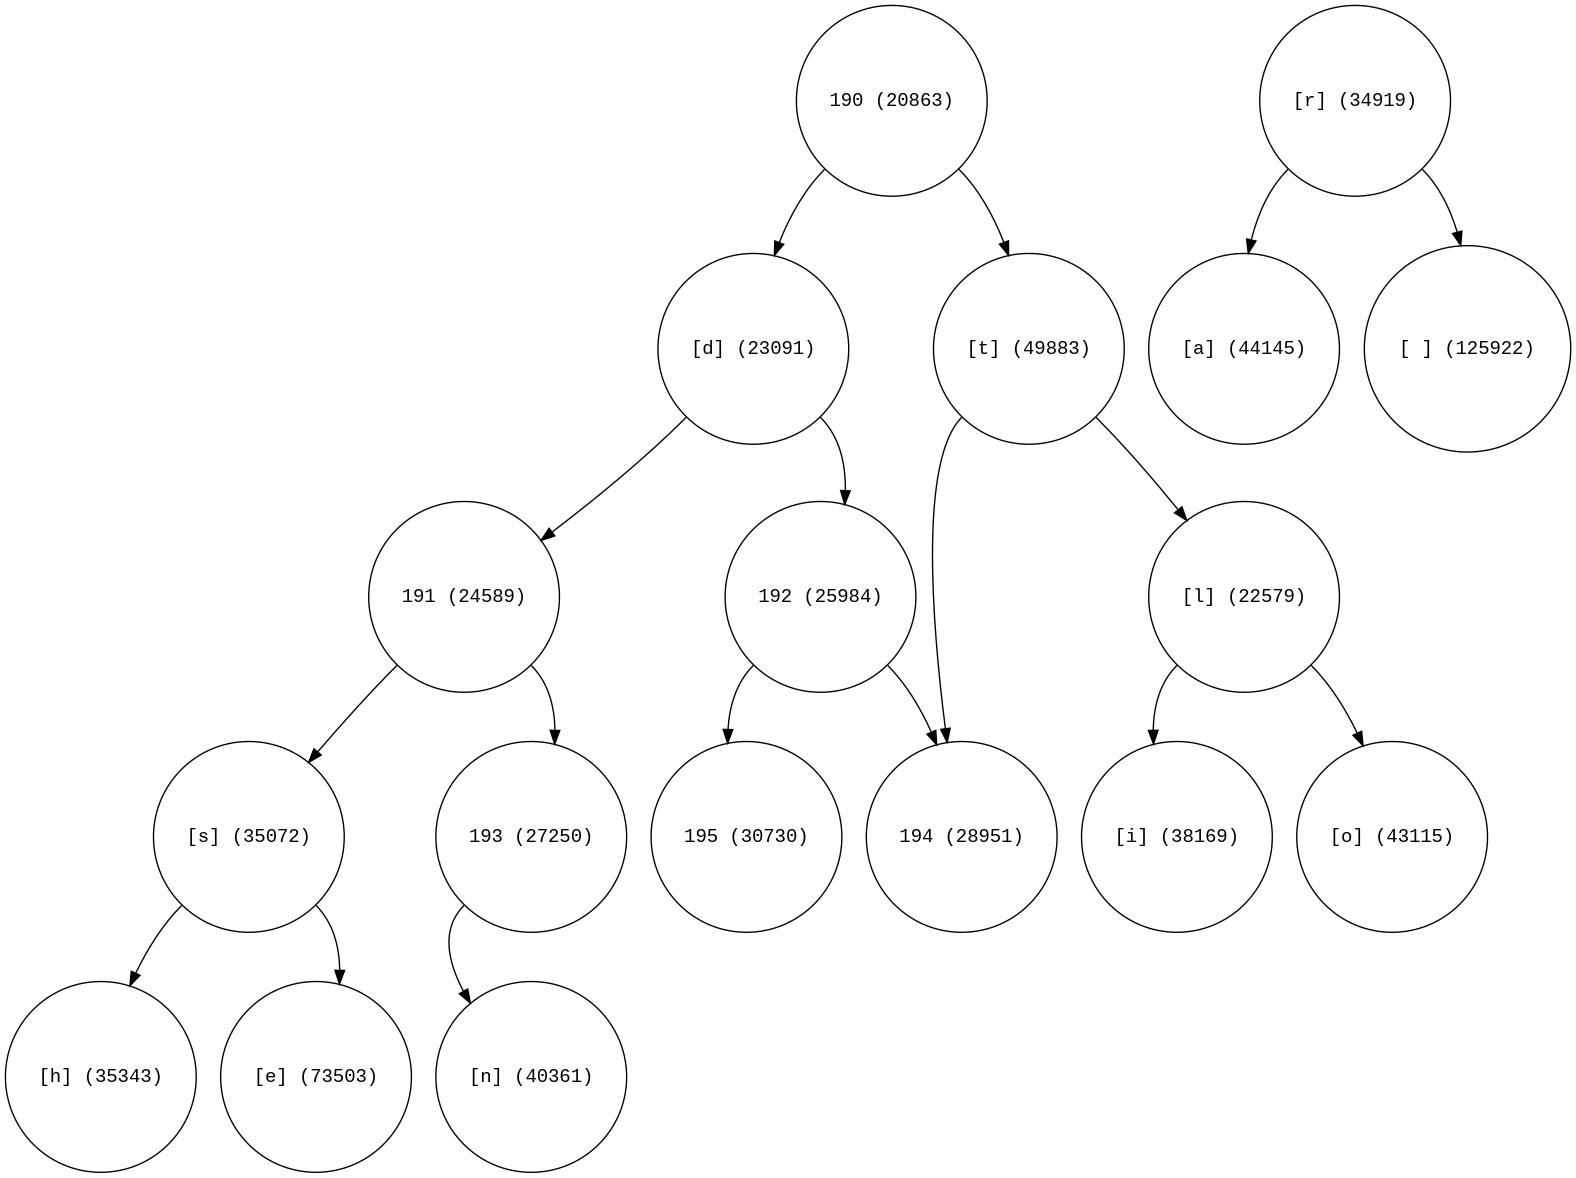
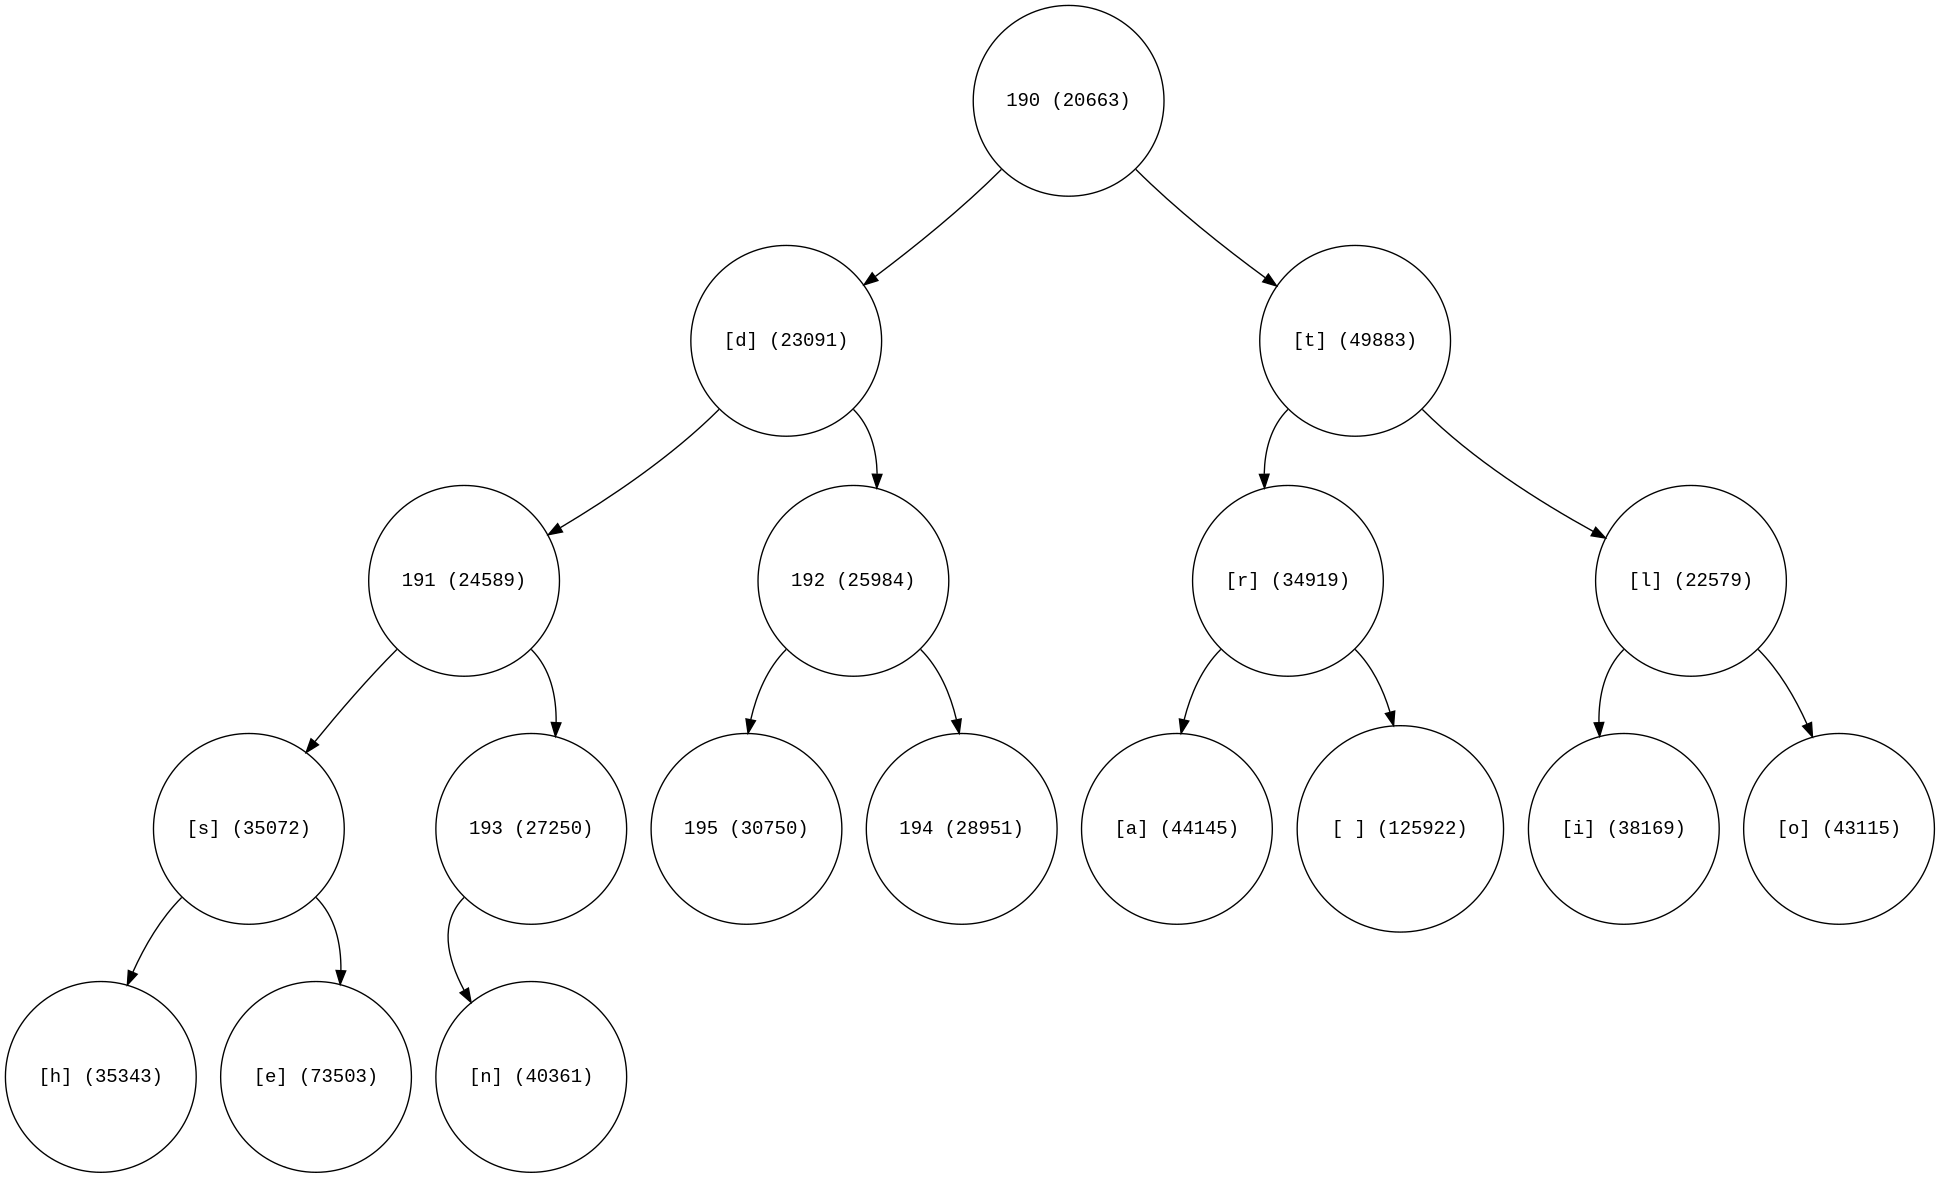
  digraph {
    fontname="Liberation Mono"
    node [fontname="Liberation Mono" shape=circle]
    edge [fontname="Liberation Mono" tailport=sw]
-   n1 [label="190 (20863)" width=0.5]
+   n1 [label="190 (20663)" width=0.5]
    n2 [label="[d] (23091)" width=0.5]
    n3 [label="[t] (49883)" width=0.5]
    n4 [label="191 (24589)" width=0.5]
    n5 [label="192 (25984)" width=0.5]
    n6 [label="[r] (34919)" width=0.5]
    n7 [label="[l] (22579)" width=0.5]
    n8 [label="[s] (35072)" width=0.5]
    n9 [label="193 (27250)" width=0.5]
-   n10 [label="195 (30730)" width=0.5]
+   n10 [label="195 (30750)" width=0.5]
    n11 [label="194 (28951)" width=0.5]
    n12 [label="[h] (35343)" width=0.5]
    n13 [label="[e] (73503)" width=0.5]
    n14 [label="[n] (40361)" width=0.5]
    n15 [label="[a] (44145)" width=0.5]
    n16 [label="[ ] (125922)" width=0.5]
    n17 [label="[i] (38169)" width=0.5]
    n18 [label="[o] (43115)" width=0.5]
    n1 -> n2
    n1 -> n3 [tailport=se]
    n2 -> n4
    n2 -> n5 [tailport=se]
-   n3 -> n11
+   n3 -> n6
    n3 -> n7 [tailport=se]
    n4 -> n8
    n4 -> n9 [tailport=se]
    n5 -> n10
    n5 -> n11 [tailport=se]
    n6 -> n15
    n6 -> n16 [tailport=se]
    n7 -> n17
    n7 -> n18 [tailport=se]
    n8 -> n12
    n8 -> n13 [tailport=se]
    n9 -> n14
  }
